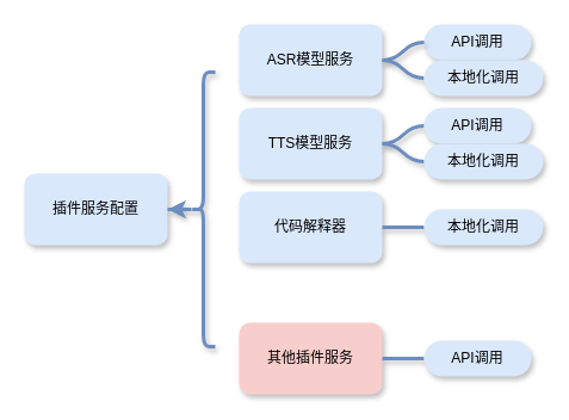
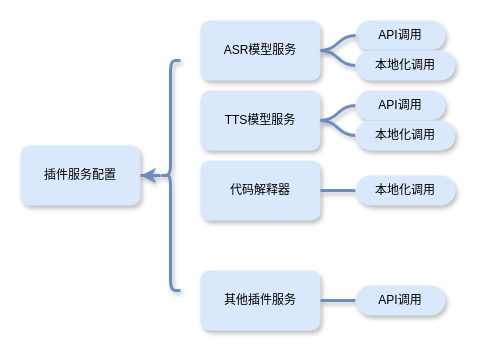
  <mxCell id="0" />
  <mxCell id="1" parent="0" />
  <mxCell id="2" value="插件服务配置" style="rounded=1;whiteSpace=wrap;html=1;strokeWidth=3;shadow=1;fillColor=#dae8fc;strokeColor=none;" vertex="1" parent="1"><mxGeometry x="20" y="145" width="120" height="60" as="geometry" /></mxCell>
  <mxCell id="3" value="" style="edgeStyle=orthogonalEdgeStyle;rounded=0;orthogonalLoop=1;jettySize=auto;html=1;fontColor=#143642;strokeWidth=3;shadow=1;fillColor=#dae8fc;strokeColor=#6c8ebf;" edge="1" parent="1" source="4" target="2"><mxGeometry relative="1" as="geometry" /></mxCell>
  <mxCell id="4" value="" style="shape=curlyBracket;whiteSpace=wrap;html=1;rounded=1;labelPosition=left;verticalLabelPosition=middle;align=right;verticalAlign=middle;strokeWidth=3;shadow=1;fillColor=#dae8fc;strokeColor=#6c8ebf;" vertex="1" parent="1"><mxGeometry x="160" y="60" width="20" height="230" as="geometry" /></mxCell>
  <mxCell id="5" value="ASR模型服务" style="rounded=1;whiteSpace=wrap;html=1;strokeWidth=3;shadow=1;fillColor=#dae8fc;strokeColor=none;" vertex="1" parent="1"><mxGeometry x="200" y="20" width="120" height="60" as="geometry" /></mxCell>
  <mxCell id="6" value="TTS模型服务" style="rounded=1;whiteSpace=wrap;html=1;strokeWidth=3;shadow=1;fillColor=#dae8fc;strokeColor=none;" vertex="1" parent="1"><mxGeometry x="200" y="90" width="120" height="60" as="geometry" /></mxCell>
  <mxCell id="7" value="代码解释器" style="rounded=1;whiteSpace=wrap;html=1;strokeWidth=3;shadow=1;fillColor=#dae8fc;strokeColor=none;" vertex="1" parent="1"><mxGeometry x="200" y="160" width="120" height="60" as="geometry" /></mxCell>
- <mxCell id="8" value="其他插件服务" style="rounded=1;whiteSpace=wrap;html=1;strokeWidth=3;shadow=1;fillColor=#f8cecc;strokeColor=none;" vertex="1" parent="1"><mxGeometry x="200" y="270" width="120" height="60" as="geometry" /></mxCell>
- <mxCell id="9" value="" style="endArrow=none;dashed=1;html=1;dashPattern=1 3;strokeWidth=3;rounded=0;fontColor=#143642;entryX=0.5;entryY=1;entryDx=0;entryDy=0;exitX=0.5;exitY=0;exitDx=0;exitDy=0;shadow=1;fillColor=#dae8fc;strokeColor=none;" edge="1" parent="1" source="8" target="7"><mxGeometry width="50" height="50" relative="1" as="geometry"><mxPoint x="430" y="250" as="sourcePoint" /><mxPoint x="430" y="200" as="targetPoint" /></mxGeometry></mxCell>
+ <mxCell id="8" value="其他插件服务" style="rounded=1;whiteSpace=wrap;html=1;strokeWidth=3;shadow=1;fillColor=#dae8fc;strokeColor=none;" vertex="1" parent="1"><mxGeometry x="200" y="270" width="120" height="60" as="geometry" /></mxCell>
+ <mxCell id="9" value="" style="endArrow=none;dashed=0;html=1;dashPattern=1 3;strokeWidth=3;rounded=0;fontColor=#143642;entryX=0.5;entryY=1;entryDx=0;entryDy=0;exitX=0.5;exitY=0;exitDx=0;exitDy=0;shadow=1;fillColor=#dae8fc;strokeColor=none;" edge="1" parent="1" source="8" target="7"><mxGeometry width="50" height="50" relative="1" as="geometry"><mxPoint x="430" y="250" as="sourcePoint" /><mxPoint x="430" y="200" as="targetPoint" /></mxGeometry></mxCell>
  <mxCell id="10" value="API调用" style="whiteSpace=wrap;html=1;rounded=1;arcSize=50;align=center;verticalAlign=middle;strokeWidth=3;autosize=1;spacing=4;treeFolding=1;treeMoving=1;newEdgeStyle={&quot;edgeStyle&quot;:&quot;entityRelationEdgeStyle&quot;,&quot;startArrow&quot;:&quot;none&quot;,&quot;endArrow&quot;:&quot;none&quot;,&quot;segment&quot;:10,&quot;curved&quot;:1,&quot;sourcePerimeterSpacing&quot;:0,&quot;targetPerimeterSpacing&quot;:0};shadow=1;fillColor=#dae8fc;strokeColor=none;" vertex="1" parent="1"><mxGeometry x="355" y="20" width="90" height="30" as="geometry" /></mxCell>
  <mxCell id="11" value="" style="edgeStyle=entityRelationEdgeStyle;startArrow=none;endArrow=none;segment=10;curved=1;sourcePerimeterSpacing=0;targetPerimeterSpacing=0;rounded=0;fontColor=#143642;strokeWidth=3;shadow=1;fillColor=#dae8fc;strokeColor=#6c8ebf;" edge="1" target="10" parent="1"><mxGeometry relative="1" as="geometry"><mxPoint x="320" y="50" as="sourcePoint" /></mxGeometry></mxCell>
  <mxCell id="12" value="" style="edgeStyle=entityRelationEdgeStyle;rounded=0;orthogonalLoop=1;jettySize=auto;html=1;startArrow=none;endArrow=none;segment=10;curved=1;sourcePerimeterSpacing=0;targetPerimeterSpacing=0;fontColor=#143642;strokeWidth=3;shadow=1;fillColor=#dae8fc;strokeColor=#6c8ebf;" edge="1" parent="1" source="13" target="6"><mxGeometry relative="1" as="geometry" /></mxCell>
  <mxCell id="13" value="API调用" style="whiteSpace=wrap;html=1;rounded=1;arcSize=50;align=center;verticalAlign=middle;strokeWidth=3;autosize=1;spacing=4;treeFolding=1;treeMoving=1;newEdgeStyle={&quot;edgeStyle&quot;:&quot;entityRelationEdgeStyle&quot;,&quot;startArrow&quot;:&quot;none&quot;,&quot;endArrow&quot;:&quot;none&quot;,&quot;segment&quot;:10,&quot;curved&quot;:1,&quot;sourcePerimeterSpacing&quot;:0,&quot;targetPerimeterSpacing&quot;:0};shadow=1;fillColor=#dae8fc;strokeColor=none;" vertex="1" parent="1"><mxGeometry x="355" y="90" width="90" height="30" as="geometry" /></mxCell>
  <mxCell id="14" value="" style="edgeStyle=entityRelationEdgeStyle;rounded=0;orthogonalLoop=1;jettySize=auto;html=1;startArrow=none;endArrow=none;segment=10;curved=1;sourcePerimeterSpacing=0;targetPerimeterSpacing=0;fontColor=#143642;strokeWidth=3;shadow=1;fillColor=#dae8fc;strokeColor=#6c8ebf;" edge="1" parent="1" source="15" target="7"><mxGeometry relative="1" as="geometry" /></mxCell>
  <mxCell id="15" value="本地化调用" style="whiteSpace=wrap;html=1;rounded=1;arcSize=50;align=center;verticalAlign=middle;strokeWidth=3;autosize=1;spacing=4;treeFolding=1;treeMoving=1;newEdgeStyle={&quot;edgeStyle&quot;:&quot;entityRelationEdgeStyle&quot;,&quot;startArrow&quot;:&quot;none&quot;,&quot;endArrow&quot;:&quot;none&quot;,&quot;segment&quot;:10,&quot;curved&quot;:1,&quot;sourcePerimeterSpacing&quot;:0,&quot;targetPerimeterSpacing&quot;:0};shadow=1;fillColor=#dae8fc;strokeColor=none;" vertex="1" parent="1"><mxGeometry x="355" y="175" width="100" height="30" as="geometry" /></mxCell>
  <mxCell id="16" value="" style="edgeStyle=entityRelationEdgeStyle;rounded=0;orthogonalLoop=1;jettySize=auto;html=1;startArrow=none;endArrow=none;segment=10;curved=1;sourcePerimeterSpacing=0;targetPerimeterSpacing=0;fontColor=#143642;entryX=1;entryY=0.5;entryDx=0;entryDy=0;strokeWidth=3;shadow=1;fillColor=#dae8fc;strokeColor=#6c8ebf;" edge="1" parent="1" source="17" target="6"><mxGeometry relative="1" as="geometry" /></mxCell>
  <mxCell id="17" value="本地化调用" style="whiteSpace=wrap;html=1;rounded=1;arcSize=50;align=center;verticalAlign=middle;strokeWidth=3;autosize=1;spacing=4;treeFolding=1;treeMoving=1;newEdgeStyle={&quot;edgeStyle&quot;:&quot;entityRelationEdgeStyle&quot;,&quot;startArrow&quot;:&quot;none&quot;,&quot;endArrow&quot;:&quot;none&quot;,&quot;segment&quot;:10,&quot;curved&quot;:1,&quot;sourcePerimeterSpacing&quot;:0,&quot;targetPerimeterSpacing&quot;:0};shadow=1;fillColor=#dae8fc;strokeColor=none;" vertex="1" parent="1"><mxGeometry x="355" y="120" width="100" height="30" as="geometry" /></mxCell>
  <mxCell id="18" value="" style="edgeStyle=entityRelationEdgeStyle;rounded=0;orthogonalLoop=1;jettySize=auto;html=1;startArrow=none;endArrow=none;segment=10;curved=1;sourcePerimeterSpacing=0;targetPerimeterSpacing=0;fontColor=#143642;entryX=1;entryY=0.5;entryDx=0;entryDy=0;strokeWidth=3;shadow=1;fillColor=#dae8fc;strokeColor=#6c8ebf;" edge="1" parent="1" source="19" target="5"><mxGeometry relative="1" as="geometry" /></mxCell>
  <mxCell id="19" value="本地化调用" style="whiteSpace=wrap;html=1;rounded=1;arcSize=50;align=center;verticalAlign=middle;strokeWidth=3;autosize=1;spacing=4;treeFolding=1;treeMoving=1;newEdgeStyle={&quot;edgeStyle&quot;:&quot;entityRelationEdgeStyle&quot;,&quot;startArrow&quot;:&quot;none&quot;,&quot;endArrow&quot;:&quot;none&quot;,&quot;segment&quot;:10,&quot;curved&quot;:1,&quot;sourcePerimeterSpacing&quot;:0,&quot;targetPerimeterSpacing&quot;:0};shadow=1;fillColor=#dae8fc;strokeColor=none;" vertex="1" parent="1"><mxGeometry x="355" y="50" width="100" height="30" as="geometry" /></mxCell>
  <mxCell id="20" value="" style="edgeStyle=entityRelationEdgeStyle;rounded=0;orthogonalLoop=1;jettySize=auto;html=1;startArrow=none;endArrow=none;segment=10;curved=1;sourcePerimeterSpacing=0;targetPerimeterSpacing=0;fontColor=#143642;strokeWidth=3;shadow=1;fillColor=#dae8fc;strokeColor=#6c8ebf;" edge="1" parent="1" source="21" target="8"><mxGeometry relative="1" as="geometry" /></mxCell>
  <mxCell id="21" value="API调用" style="whiteSpace=wrap;html=1;rounded=1;arcSize=50;align=center;verticalAlign=middle;strokeWidth=3;autosize=1;spacing=4;treeFolding=1;treeMoving=1;newEdgeStyle={&quot;edgeStyle&quot;:&quot;entityRelationEdgeStyle&quot;,&quot;startArrow&quot;:&quot;none&quot;,&quot;endArrow&quot;:&quot;none&quot;,&quot;segment&quot;:10,&quot;curved&quot;:1,&quot;sourcePerimeterSpacing&quot;:0,&quot;targetPerimeterSpacing&quot;:0};shadow=1;fillColor=#dae8fc;strokeColor=none;" vertex="1" parent="1"><mxGeometry x="355" y="285" width="90" height="30" as="geometry" /></mxCell>
